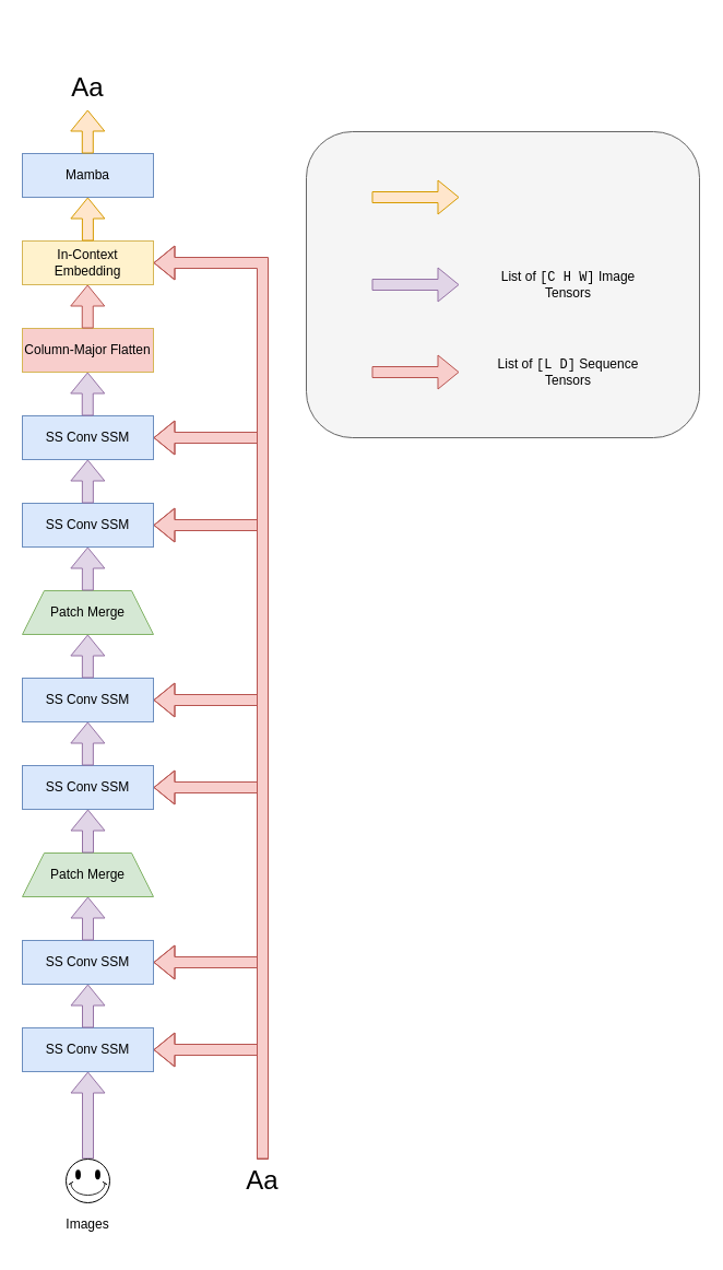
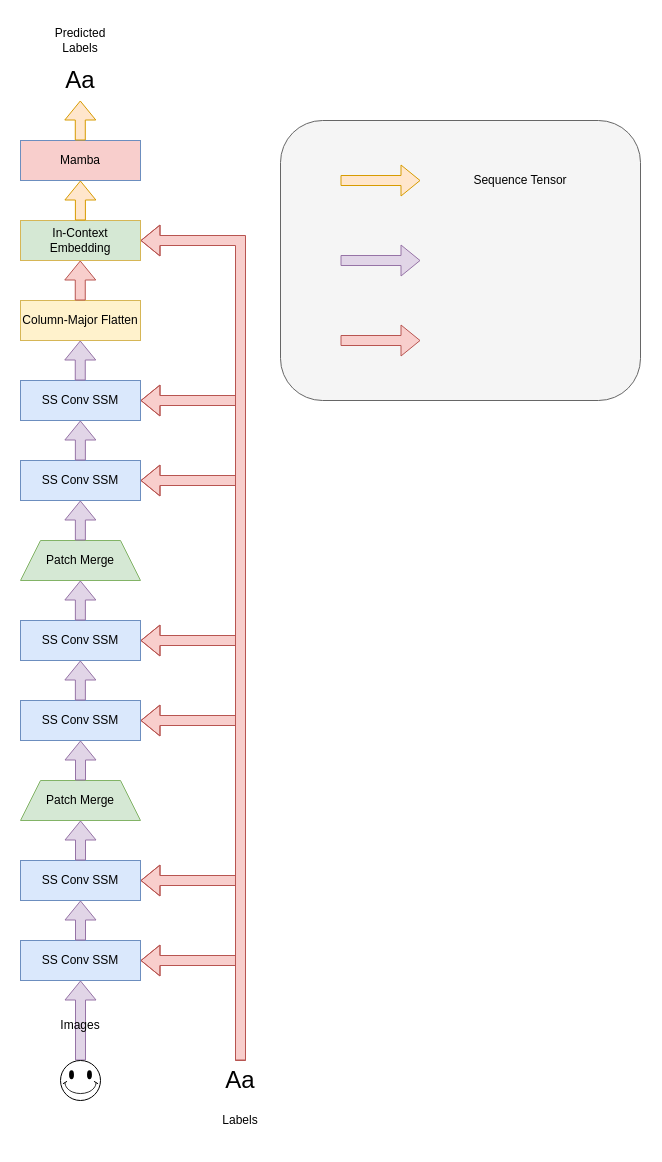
  <mxCell id="0" />
  <mxCell id="1" parent="0" />
  <mxCell id="2" value="Aa" style="text;strokeColor=none;align=center;fillColor=none;html=1;verticalAlign=middle;whiteSpace=wrap;rounded=0;fontSize=24;" parent="1" vertex="1"><mxGeometry x="210" y="1060" width="60" height="40" as="geometry" /></mxCell>
+ <mxCell id="3" value="Predicted Labels" style="text;strokeColor=none;align=center;fillColor=none;html=1;verticalAlign=middle;whiteSpace=wrap;rounded=0;" parent="1" vertex="1"><mxGeometry x="50" y="20" width="60" height="40" as="geometry" /></mxCell>
  <mxCell id="4" value="" style="shape=flexArrow;endArrow=classic;html=1;rounded=0;fillColor=#f8cecc;strokeColor=#b85450;edgeStyle=elbowEdgeStyle;elbow=vertical;" parent="1" target="8" edge="1"><mxGeometry width="50" height="50" relative="1" as="geometry"><mxPoint x="240" y="1060" as="sourcePoint" /><mxPoint x="240" y="980" as="targetPoint" /><Array as="points"><mxPoint x="170" y="960" /></Array></mxGeometry></mxCell>
  <mxCell id="5" value="" style="shape=flexArrow;endArrow=classic;html=1;rounded=0;fillColor=#e1d5e7;strokeColor=#9673a6;" parent="1" target="8" edge="1"><mxGeometry width="50" height="50" relative="1" as="geometry"><mxPoint x="80" y="1060" as="sourcePoint" /><mxPoint x="80" y="980" as="targetPoint" /></mxGeometry></mxCell>
+ <mxCell id="6" value="Labels" style="text;strokeColor=none;align=center;fillColor=none;html=1;verticalAlign=middle;whiteSpace=wrap;rounded=0;" parent="1" vertex="1"><mxGeometry x="210" y="1100" width="60" height="40" as="geometry" /></mxCell>
  <mxCell id="7" value="Aa" style="text;strokeColor=none;align=center;fillColor=none;html=1;verticalAlign=middle;whiteSpace=wrap;rounded=0;fontSize=24;" parent="1" vertex="1"><mxGeometry x="50" y="60" width="60" height="40" as="geometry" /></mxCell>
  <mxCell id="8" value="SS Conv SSM" style="rounded=0;whiteSpace=wrap;html=1;fillColor=#dae8fc;strokeColor=#6c8ebf;" parent="1" vertex="1"><mxGeometry x="20" y="940" width="120" height="40" as="geometry" /></mxCell>
  <mxCell id="9" value="" style="verticalLabelPosition=bottom;verticalAlign=top;html=1;shape=mxgraph.basic.smiley" parent="1" vertex="1"><mxGeometry x="60" y="1060" width="40" height="40" as="geometry" /></mxCell>
- <mxCell id="10" value="Images" style="text;strokeColor=none;align=center;fillColor=none;html=1;verticalAlign=middle;whiteSpace=wrap;rounded=0;" parent="1" vertex="1"><mxGeometry x="50" y="1100" width="60" height="40" as="geometry" /></mxCell>
+ <mxCell id="10" value="Images" style="text;strokeColor=none;align=center;fillColor=none;html=1;verticalAlign=middle;whiteSpace=wrap;rounded=0;" parent="1" vertex="1"><mxGeometry x="50" y="1005" width="60" height="40" as="geometry" /></mxCell>
  <mxCell id="11" value="SS Conv SSM" style="rounded=0;whiteSpace=wrap;html=1;fillColor=#dae8fc;strokeColor=#6c8ebf;" parent="1" vertex="1"><mxGeometry x="20" y="860" width="120" height="40" as="geometry" /></mxCell>
  <mxCell id="12" value="SS Conv SSM" style="rounded=0;whiteSpace=wrap;html=1;fillColor=#dae8fc;strokeColor=#6c8ebf;" parent="1" vertex="1"><mxGeometry x="20" y="700" width="120" height="40" as="geometry" /></mxCell>
  <mxCell id="13" value="SS Conv SSM" style="rounded=0;whiteSpace=wrap;html=1;fillColor=#dae8fc;strokeColor=#6c8ebf;" parent="1" vertex="1"><mxGeometry x="20" y="620" width="120" height="40" as="geometry" /></mxCell>
  <mxCell id="14" value="SS Conv SSM" style="rounded=0;whiteSpace=wrap;html=1;fillColor=#dae8fc;strokeColor=#6c8ebf;" parent="1" vertex="1"><mxGeometry x="20" y="460" width="120" height="40" as="geometry" /></mxCell>
  <mxCell id="15" value="SS Conv SSM" style="rounded=0;whiteSpace=wrap;html=1;fillColor=#dae8fc;strokeColor=#6c8ebf;" parent="1" vertex="1"><mxGeometry x="20" y="380" width="120" height="40" as="geometry" /></mxCell>
  <mxCell id="16" value="Patch Merge" style="shape=trapezoid;perimeter=trapezoidPerimeter;whiteSpace=wrap;html=1;fixedSize=1;fillColor=#d5e8d4;strokeColor=#82b366;size=20.0;" parent="1" vertex="1"><mxGeometry x="20" y="540" width="120" height="40" as="geometry" /></mxCell>
  <mxCell id="17" value="Patch Merge" style="shape=trapezoid;perimeter=trapezoidPerimeter;whiteSpace=wrap;html=1;fixedSize=1;fillColor=#d5e8d4;strokeColor=#82b366;size=20.0;" parent="1" vertex="1"><mxGeometry x="20" y="780" width="120" height="40" as="geometry" /></mxCell>
  <mxCell id="18" value="" style="shape=flexArrow;endArrow=classic;html=1;rounded=0;fillColor=#e1d5e7;strokeColor=#9673a6;" parent="1" source="8" target="11" edge="1"><mxGeometry width="50" height="50" relative="1" as="geometry"><mxPoint x="230" y="900" as="sourcePoint" /><mxPoint x="230" y="820" as="targetPoint" /></mxGeometry></mxCell>
  <mxCell id="19" value="" style="shape=flexArrow;endArrow=classic;html=1;rounded=0;fillColor=#e1d5e7;strokeColor=#9673a6;" parent="1" source="17" target="12" edge="1"><mxGeometry width="50" height="50" relative="1" as="geometry"><mxPoint x="270" y="750" as="sourcePoint" /><mxPoint x="270" y="670" as="targetPoint" /></mxGeometry></mxCell>
  <mxCell id="20" value="" style="shape=flexArrow;endArrow=classic;html=1;rounded=0;fillColor=#e1d5e7;strokeColor=#9673a6;" parent="1" source="11" target="17" edge="1"><mxGeometry width="50" height="50" relative="1" as="geometry"><mxPoint x="270" y="955" as="sourcePoint" /><mxPoint x="270" y="875" as="targetPoint" /></mxGeometry></mxCell>
  <mxCell id="21" value="" style="shape=flexArrow;endArrow=classic;html=1;rounded=0;fillColor=#e1d5e7;strokeColor=#9673a6;" parent="1" edge="1"><mxGeometry width="50" height="50" relative="1" as="geometry"><mxPoint x="79.86" y="540" as="sourcePoint" /><mxPoint x="79.86" y="500" as="targetPoint" /></mxGeometry></mxCell>
  <mxCell id="22" value="" style="shape=flexArrow;endArrow=classic;html=1;rounded=0;fillColor=#e1d5e7;strokeColor=#9673a6;" parent="1" edge="1"><mxGeometry width="50" height="50" relative="1" as="geometry"><mxPoint x="79.86" y="620" as="sourcePoint" /><mxPoint x="79.86" y="580" as="targetPoint" /></mxGeometry></mxCell>
  <mxCell id="23" value="" style="shape=flexArrow;endArrow=classic;html=1;rounded=0;fillColor=#e1d5e7;strokeColor=#9673a6;" parent="1" edge="1"><mxGeometry width="50" height="50" relative="1" as="geometry"><mxPoint x="79.86" y="700" as="sourcePoint" /><mxPoint x="79.86" y="660" as="targetPoint" /></mxGeometry></mxCell>
  <mxCell id="24" value="" style="shape=flexArrow;endArrow=classic;html=1;rounded=0;fillColor=#e1d5e7;strokeColor=#9673a6;" parent="1" edge="1"><mxGeometry width="50" height="50" relative="1" as="geometry"><mxPoint x="79.86" y="460" as="sourcePoint" /><mxPoint x="79.86" y="420" as="targetPoint" /></mxGeometry></mxCell>
- <mxCell id="25" value="Column-Major Flatten" style="rounded=0;whiteSpace=wrap;html=1;fillColor=#f8cecc;strokeColor=#d6b656;" parent="1" vertex="1"><mxGeometry x="20" y="300" width="120" height="40" as="geometry" /></mxCell>
- <mxCell id="26" value="Mamba" style="rounded=0;whiteSpace=wrap;html=1;fillColor=#dae8fc;strokeColor=#6c8ebf;" parent="1" vertex="1"><mxGeometry x="20" y="140" width="120" height="40" as="geometry" /></mxCell>
+ <mxCell id="25" value="Column-Major Flatten" style="rounded=0;whiteSpace=wrap;html=1;fillColor=#fff2cc;strokeColor=#d6b656;" parent="1" vertex="1"><mxGeometry x="20" y="300" width="120" height="40" as="geometry" /></mxCell>
+ <mxCell id="26" value="Mamba" style="rounded=0;whiteSpace=wrap;html=1;fillColor=#f8cecc;strokeColor=#6c8ebf;" parent="1" vertex="1"><mxGeometry x="20" y="140" width="120" height="40" as="geometry" /></mxCell>
  <mxCell id="27" value="" style="shape=flexArrow;endArrow=classic;html=1;rounded=0;fillColor=#e1d5e7;strokeColor=#9673a6;" parent="1" edge="1"><mxGeometry width="50" height="50" relative="1" as="geometry"><mxPoint x="79.76" y="380" as="sourcePoint" /><mxPoint x="79.76" y="340" as="targetPoint" /></mxGeometry></mxCell>
  <mxCell id="28" value="" style="shape=flexArrow;endArrow=classic;html=1;rounded=0;fillColor=#f8cecc;strokeColor=#b85450;" parent="1" edge="1"><mxGeometry width="50" height="50" relative="1" as="geometry"><mxPoint x="79.76" y="300" as="sourcePoint" /><mxPoint x="79.76" y="260" as="targetPoint" /></mxGeometry></mxCell>
  <mxCell id="29" value="" style="shape=flexArrow;endArrow=classic;html=1;rounded=0;fillColor=#f8cecc;strokeColor=#b85450;edgeStyle=elbowEdgeStyle;elbow=vertical;" parent="1" target="11" edge="1"><mxGeometry width="50" height="50" relative="1" as="geometry"><mxPoint x="240" y="1060" as="sourcePoint" /><mxPoint x="240" y="980" as="targetPoint" /><Array as="points"><mxPoint x="180" y="880" /></Array></mxGeometry></mxCell>
  <mxCell id="30" value="" style="shape=flexArrow;endArrow=classic;html=1;rounded=0;fillColor=#f8cecc;strokeColor=#b85450;edgeStyle=elbowEdgeStyle;elbow=vertical;" parent="1" target="12" edge="1"><mxGeometry width="50" height="50" relative="1" as="geometry"><mxPoint x="240" y="1060" as="sourcePoint" /><mxPoint x="240" y="980" as="targetPoint" /><Array as="points"><mxPoint x="170" y="720" /></Array></mxGeometry></mxCell>
  <mxCell id="31" value="" style="shape=flexArrow;endArrow=classic;html=1;rounded=0;fillColor=#f8cecc;strokeColor=#b85450;edgeStyle=elbowEdgeStyle;elbow=vertical;" parent="1" target="14" edge="1"><mxGeometry width="50" height="50" relative="1" as="geometry"><mxPoint x="240" y="1060" as="sourcePoint" /><mxPoint x="240" y="980" as="targetPoint" /><Array as="points"><mxPoint x="180" y="480" /></Array></mxGeometry></mxCell>
  <mxCell id="32" value="" style="shape=flexArrow;endArrow=classic;html=1;rounded=0;fillColor=#f8cecc;strokeColor=#b85450;edgeStyle=elbowEdgeStyle;elbow=vertical;" parent="1" target="15" edge="1"><mxGeometry width="50" height="50" relative="1" as="geometry"><mxPoint x="240" y="1060" as="sourcePoint" /><mxPoint x="240" y="980" as="targetPoint" /><Array as="points"><mxPoint x="160" y="400" /></Array></mxGeometry></mxCell>
  <mxCell id="33" value="" style="shape=flexArrow;endArrow=classic;html=1;rounded=0;fillColor=#f8cecc;strokeColor=#b85450;edgeStyle=elbowEdgeStyle;elbow=vertical;" parent="1" target="13" edge="1"><mxGeometry width="50" height="50" relative="1" as="geometry"><mxPoint x="240" y="1060" as="sourcePoint" /><mxPoint x="240" y="980" as="targetPoint" /><Array as="points"><mxPoint x="170" y="640" /></Array></mxGeometry></mxCell>
  <mxCell id="34" value="" style="shape=flexArrow;endArrow=classic;html=1;rounded=0;fillColor=#ffe6cc;strokeColor=#d79b00;" parent="1" edge="1"><mxGeometry width="50" height="50" relative="1" as="geometry"><mxPoint x="79.79" y="140" as="sourcePoint" /><mxPoint x="79.79" as="targetPoint" y="100" /></mxGeometry></mxCell>
  <mxCell id="35" value="" style="rounded=1;whiteSpace=wrap;html=1;fillColor=#f5f5f5;fontColor=#333333;strokeColor=#666666;" vertex="1" parent="1"><mxGeometry x="280" y="120" width="360" height="280" as="geometry" /></mxCell>
  <mxCell id="36" value="" style="edgeStyle=none;orthogonalLoop=1;jettySize=auto;html=1;rounded=0;shape=flexArrow;fillColor=#ffe6cc;strokeColor=#d79b00;" edge="1" parent="1"><mxGeometry width="80" relative="1" as="geometry"><mxPoint x="340" y="180" as="sourcePoint" /><mxPoint x="420" y="180" as="targetPoint" /><Array as="points" /></mxGeometry></mxCell>
+ <mxCell id="37" value="Sequence Tensor" style="text;strokeColor=none;align=center;fillColor=none;html=1;verticalAlign=middle;whiteSpace=wrap;rounded=0;" vertex="1" parent="1"><mxGeometry x="440" y="160" width="160" height="40" as="geometry" /></mxCell>
  <mxCell id="38" value="" style="edgeStyle=none;orthogonalLoop=1;jettySize=auto;html=1;rounded=0;shape=flexArrow;fillColor=#e1d5e7;strokeColor=#9673a6;" edge="1" parent="1"><mxGeometry width="80" relative="1" as="geometry"><mxPoint x="340" y="260" as="sourcePoint" /><mxPoint x="420" y="260" as="targetPoint" /><Array as="points" /></mxGeometry></mxCell>
- <mxCell id="39" value="List of &lt;font face=&quot;Courier New&quot;&gt;[C H W]&lt;/font&gt;&amp;nbsp;Image Tensors" style="text;strokeColor=none;align=center;fillColor=none;html=1;verticalAlign=middle;whiteSpace=wrap;rounded=0;" vertex="1" parent="1"><mxGeometry x="440" y="240" width="160" height="40" as="geometry" /></mxCell>
  <mxCell id="40" value="" style="edgeStyle=none;orthogonalLoop=1;jettySize=auto;html=1;rounded=0;shape=flexArrow;fillColor=#f8cecc;strokeColor=#b85450;" edge="1" parent="1"><mxGeometry width="80" relative="1" as="geometry"><mxPoint x="340" y="340" as="sourcePoint" /><mxPoint x="420" y="340" as="targetPoint" /><Array as="points" /></mxGeometry></mxCell>
- <mxCell id="41" value="List of &lt;font face=&quot;Courier New&quot;&gt;[L D]&lt;/font&gt;&amp;nbsp;Sequence Tensors" style="text;strokeColor=none;align=center;fillColor=none;html=1;verticalAlign=middle;whiteSpace=wrap;rounded=0;" vertex="1" parent="1"><mxGeometry x="440" y="320" width="160" height="40" as="geometry" /></mxCell>
- <mxCell id="42" value="In-Context Embedding" style="rounded=0;whiteSpace=wrap;html=1;fillColor=#fff2cc;strokeColor=#d6b656;" vertex="1" parent="1"><mxGeometry x="20" y="220" width="120" height="40" as="geometry" /></mxCell>
+ <mxCell id="42" value="In-Context Embedding" style="rounded=0;whiteSpace=wrap;html=1;fillColor=#d5e8d4;strokeColor=#d6b656;" vertex="1" parent="1"><mxGeometry x="20" y="220" width="120" height="40" as="geometry" /></mxCell>
  <mxCell id="43" value="" style="shape=flexArrow;endArrow=classic;html=1;rounded=0;fillColor=#f8cecc;strokeColor=#b85450;edgeStyle=elbowEdgeStyle;elbow=vertical;" edge="1" parent="1" target="42"><mxGeometry width="50" height="50" relative="1" as="geometry"><mxPoint x="240" y="1060" as="sourcePoint" /><mxPoint x="240" y="980" as="targetPoint" /><Array as="points"><mxPoint x="180" y="240" /></Array></mxGeometry></mxCell>
  <mxCell id="44" value="" style="shape=flexArrow;endArrow=classic;html=1;rounded=0;fillColor=#ffe6cc;strokeColor=#d79b00;" edge="1" parent="1"><mxGeometry width="50" height="50" relative="1" as="geometry"><mxPoint x="79.9" y="220" as="sourcePoint" /><mxPoint x="79.9" y="180" as="targetPoint" /></mxGeometry></mxCell>
